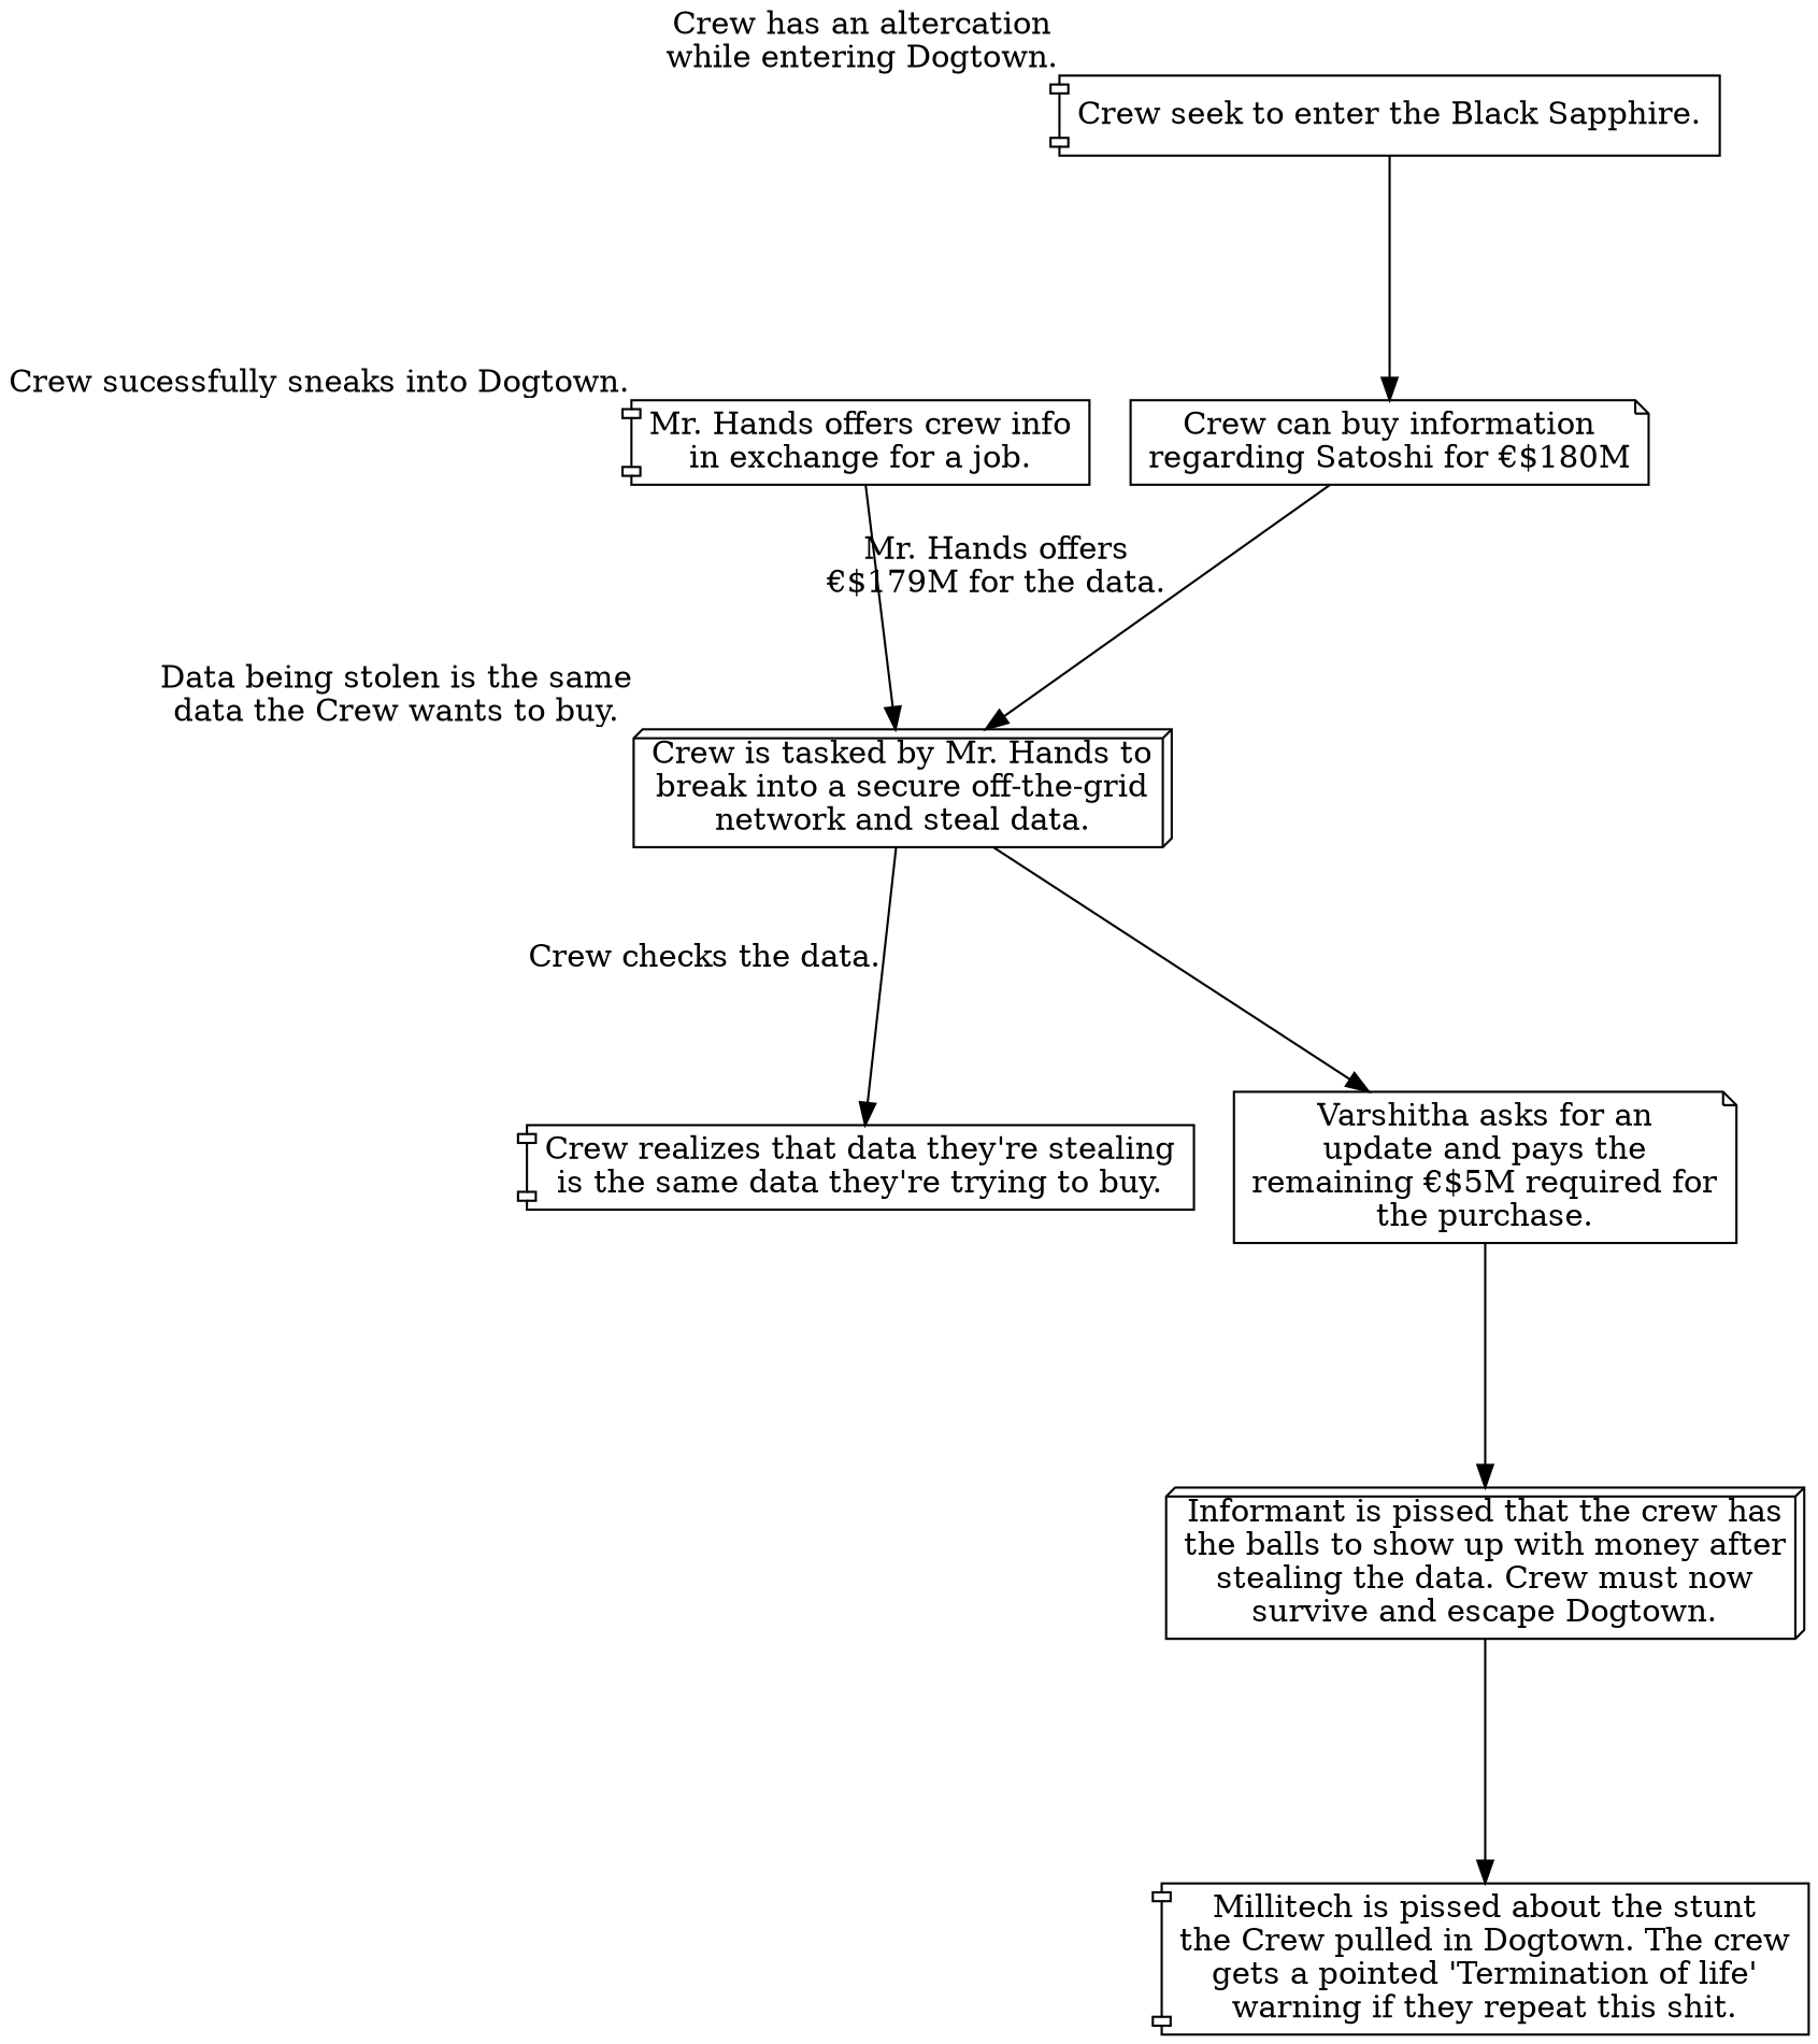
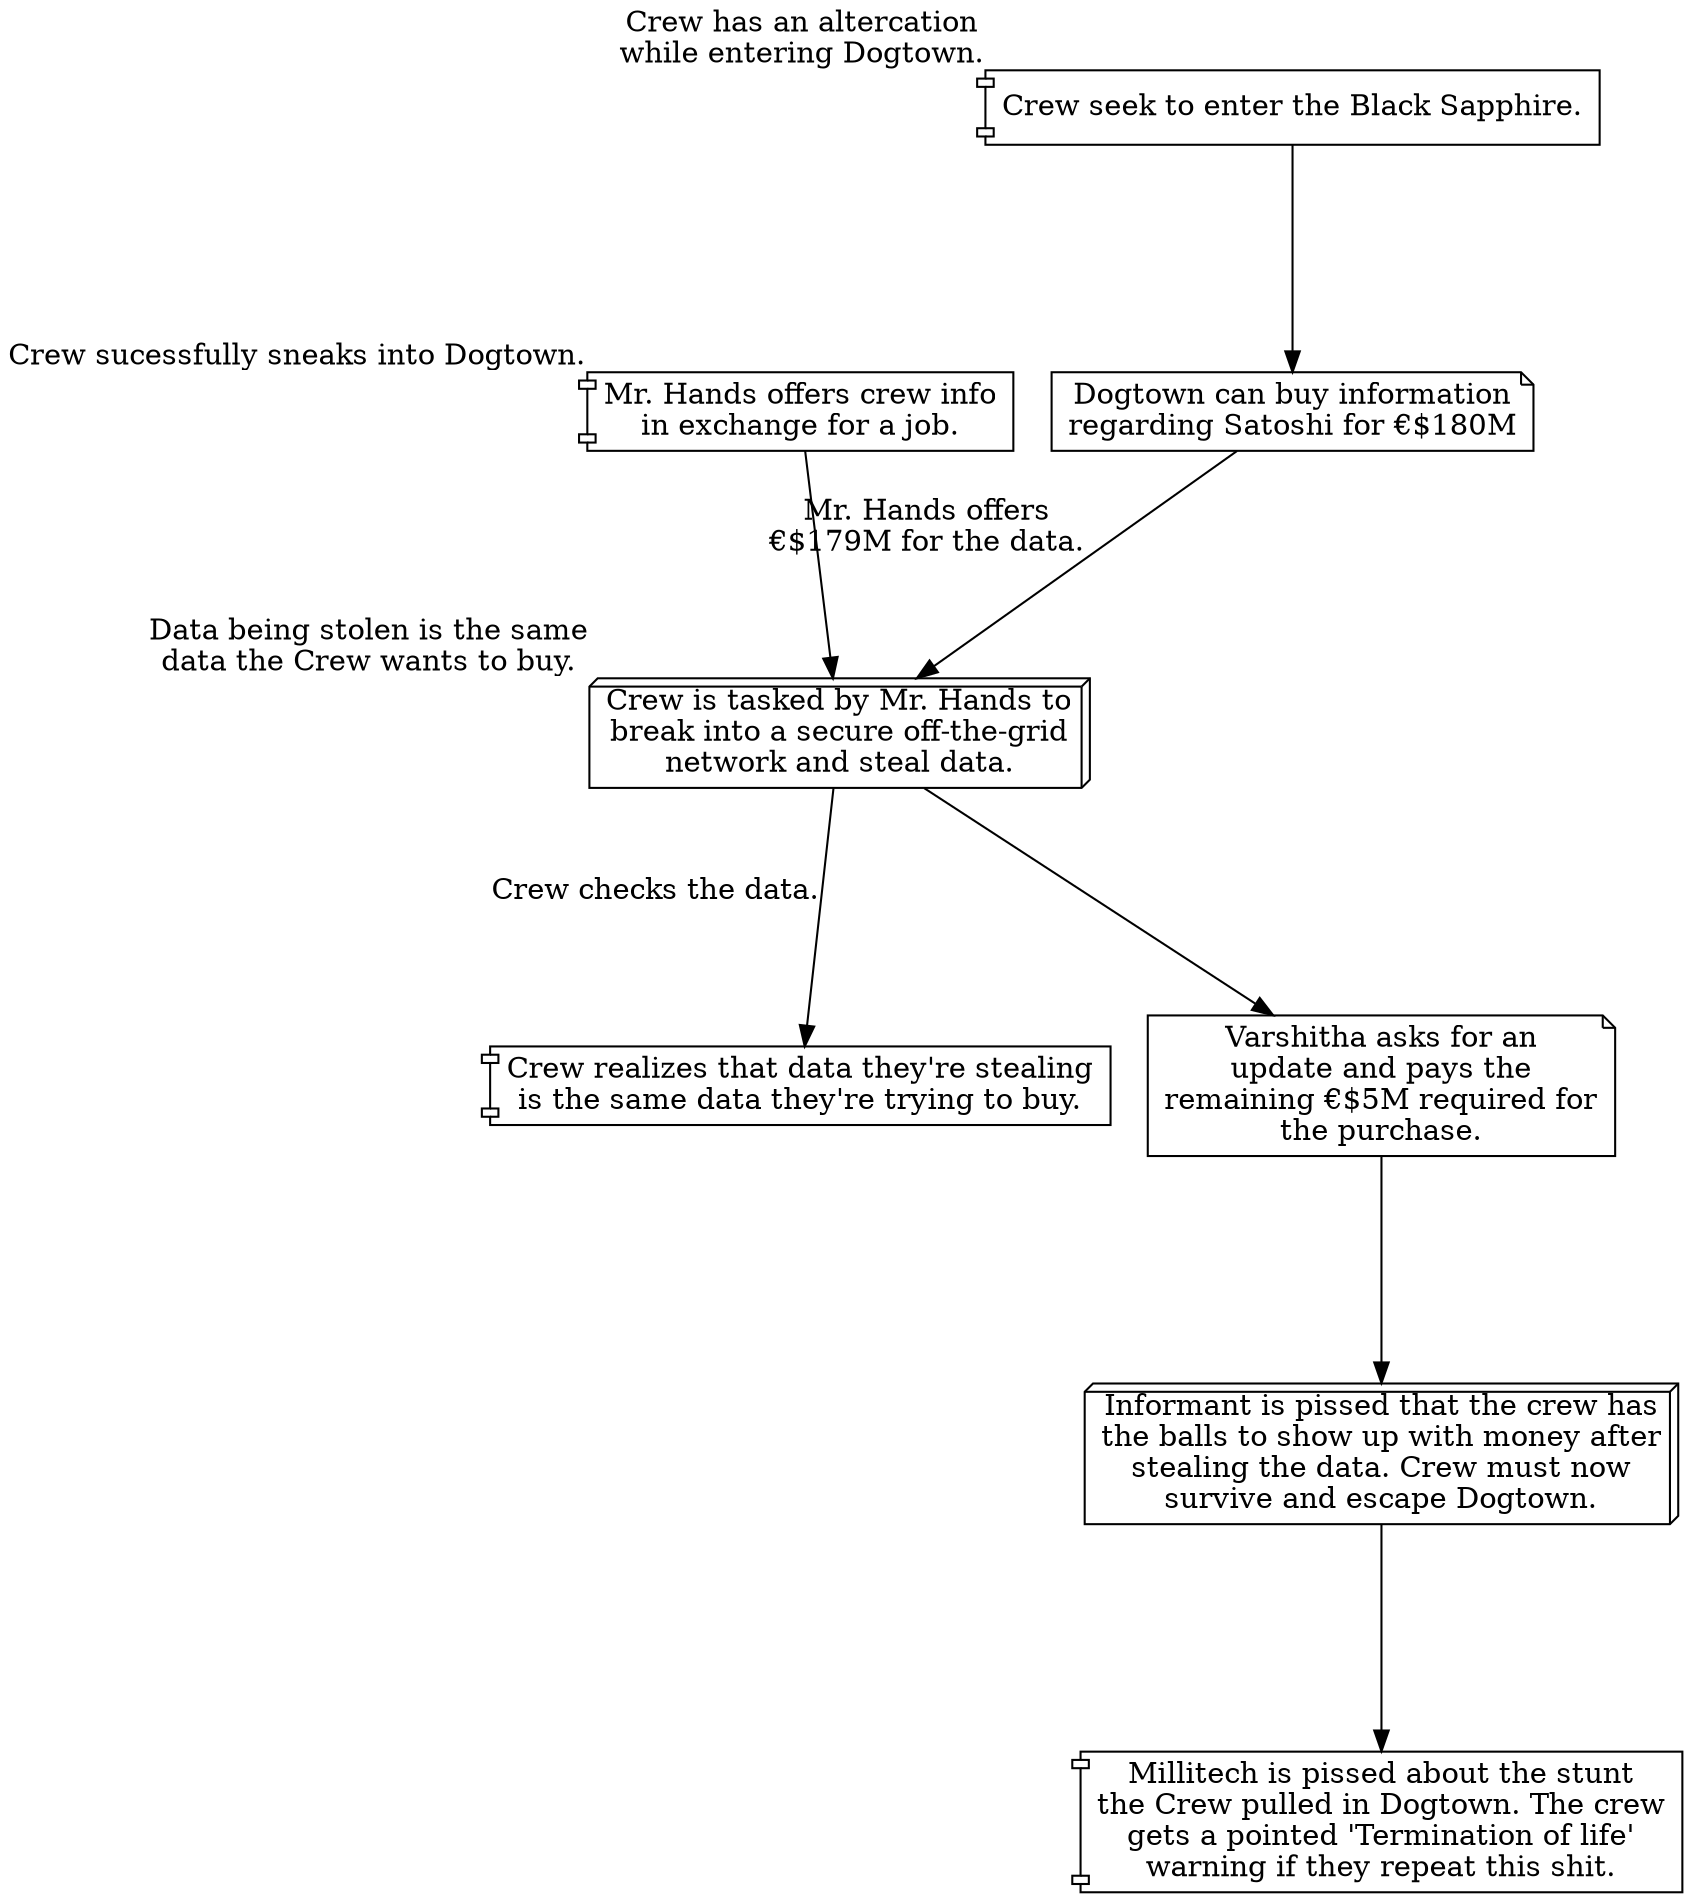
  digraph {
    linelength=50
    splines=line
    node [shape=component]
    edge [minlen=3]
    n1 [label="Mr. Hands offers crew info\nin exchange for a job." xlabel="Crew sucessfully sneaks into Dogtown."]
    n2 [label="Crew is tasked by Mr. Hands to\nbreak into a secure off-the-grid\nnetwork and steal data." shape=box3d xlabel="Data being stolen is the same\ndata the Crew wants to buy."]
    n3 [label="Crew seek to enter the Black Sapphire." xlabel="Crew has an altercation\nwhile entering Dogtown."]
-   n4 [label="Crew can buy information\nregarding Satoshi for €$180M" shape=note]
+   n4 [label="Dogtown can buy information\nregarding Satoshi for €$180M" shape=note]
    n5 [label="Crew realizes that data they're stealing\nis the same data they're trying to buy."]
    n6 [label="Varshitha asks for an\nupdate and pays the\nremaining €$5M required for\nthe purchase." shape=note]
    n7 [label="Informant is pissed that the crew has\nthe balls to show up with money after\nstealing the data. Crew must now\nsurvive and escape Dogtown." shape=box3d]
    n8 [label="Millitech is pissed about the stunt\nthe Crew pulled in Dogtown. The crew\ngets a pointed 'Termination of life'\nwarning if they repeat this shit."]
    n1 -> n2
    n2 -> n5 [xlabel="Crew checks the data."]
    n2 -> n6
    n3 -> n4
    n4 -> n2 [xlabel="Mr. Hands offers\n€$179M for the data."]
    n6 -> n7
    n7 -> n8
  }
